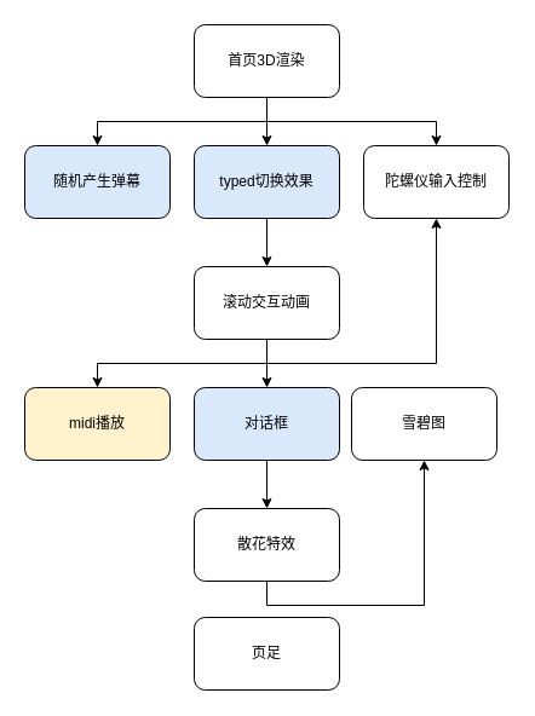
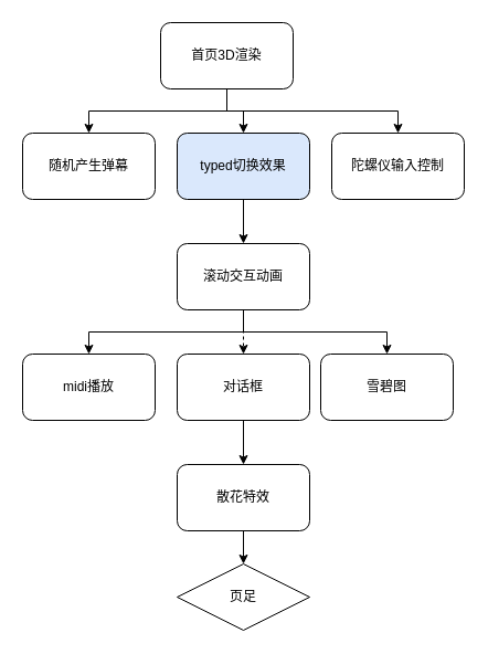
  <mxCell id="0" />
  <mxCell id="1" parent="0" />
  <mxCell id="2" style="edgeStyle=orthogonalEdgeStyle;rounded=0;orthogonalLoop=1;jettySize=auto;html=1;exitX=0.5;exitY=1;exitDx=0;exitDy=0;entryX=0.5;entryY=0;entryDx=0;entryDy=0;" edge="1" parent="1" source="5" target="6"><mxGeometry relative="1" as="geometry" /></mxCell>
  <mxCell id="3" style="edgeStyle=orthogonalEdgeStyle;rounded=0;orthogonalLoop=1;jettySize=auto;html=1;exitX=0.5;exitY=1;exitDx=0;exitDy=0;entryX=0.5;entryY=0;entryDx=0;entryDy=0;" edge="1" parent="1" source="5" target="14"><mxGeometry relative="1" as="geometry" /></mxCell>
  <mxCell id="4" style="edgeStyle=orthogonalEdgeStyle;rounded=0;orthogonalLoop=1;jettySize=auto;html=1;exitX=0.5;exitY=1;exitDx=0;exitDy=0;entryX=0.5;entryY=0;entryDx=0;entryDy=0;" edge="1" parent="1" source="5" target="7"><mxGeometry relative="1" as="geometry" /></mxCell>
- <mxCell id="5" value="首页3D渲染" style="rounded=1;whiteSpace=wrap;html=1;" vertex="1" parent="1"><mxGeometry x="160" y="20" width="120" height="60" as="geometry" /></mxCell>
- <mxCell id="6" value="随机产生弹幕" style="rounded=1;whiteSpace=wrap;html=1;fillColor=#dae8fc;" vertex="1" parent="1"><mxGeometry x="20" y="120" width="120" height="60" as="geometry" /></mxCell>
+ <mxCell id="5" value="首页3D渲染" style="rounded=1;whiteSpace=wrap;html=1;" vertex="1" parent="1"><mxGeometry x="145" y="20" width="120" height="60" as="geometry" /></mxCell>
+ <mxCell id="6" value="随机产生弹幕" style="rounded=1;whiteSpace=wrap;html=1;" vertex="1" parent="1"><mxGeometry x="20" y="120" width="120" height="60" as="geometry" /></mxCell>
  <mxCell id="7" value="陀螺仪输入控制" style="rounded=1;whiteSpace=wrap;html=1;" vertex="1" parent="1"><mxGeometry x="300" y="120" width="120" height="60" as="geometry" /></mxCell>
  <mxCell id="8" style="edgeStyle=orthogonalEdgeStyle;rounded=0;orthogonalLoop=1;jettySize=auto;html=1;exitX=0.5;exitY=1;exitDx=0;exitDy=0;entryX=0.5;entryY=0;entryDx=0;entryDy=0;" edge="1" parent="1" source="11" target="12"><mxGeometry relative="1" as="geometry" /></mxCell>
- <mxCell id="9" style="edgeStyle=orthogonalEdgeStyle;rounded=0;orthogonalLoop=1;jettySize=auto;html=1;exitX=0.5;exitY=1;exitDx=0;exitDy=0;entryX=0.5;entryY=0;entryDx=0;entryDy=0;" edge="1" parent="1" source="11" target="16"><mxGeometry relative="1" as="geometry" /></mxCell>
- <mxCell id="10" style="edgeStyle=orthogonalEdgeStyle;rounded=0;orthogonalLoop=1;jettySize=auto;html=1;exitX=0.5;exitY=1;exitDx=0;exitDy=0;" edge="1" parent="1" source="11" target="7"><mxGeometry relative="1" as="geometry" /></mxCell>
+ <mxCell id="9" style="edgeStyle=orthogonalEdgeStyle;rounded=0;orthogonalLoop=1;jettySize=auto;html=1;exitX=0.5;exitY=1;exitDx=0;exitDy=0;entryX=0.5;entryY=0;entryDx=0;entryDy=0;dashed=1;" edge="1" parent="1" source="11" target="16"><mxGeometry relative="1" as="geometry" /></mxCell>
+ <mxCell id="10" style="edgeStyle=orthogonalEdgeStyle;rounded=0;orthogonalLoop=1;jettySize=auto;html=1;exitX=0.5;exitY=1;exitDx=0;exitDy=0;" edge="1" parent="1" source="11" target="17"><mxGeometry relative="1" as="geometry" /></mxCell>
  <mxCell id="11" value="滚动交互动画" style="rounded=1;whiteSpace=wrap;html=1;" vertex="1" parent="1"><mxGeometry x="160" y="220" width="120" height="60" as="geometry" /></mxCell>
- <mxCell id="12" value="midi播放" style="rounded=1;whiteSpace=wrap;html=1;fillColor=#fff2cc;" vertex="1" parent="1"><mxGeometry x="20" y="320" width="120" height="60" as="geometry" /></mxCell>
+ <mxCell id="12" value="midi播放" style="rounded=1;whiteSpace=wrap;html=1;" vertex="1" parent="1"><mxGeometry x="20" y="320" width="120" height="60" as="geometry" /></mxCell>
  <mxCell id="13" style="edgeStyle=orthogonalEdgeStyle;rounded=0;orthogonalLoop=1;jettySize=auto;html=1;exitX=0.5;exitY=1;exitDx=0;exitDy=0;" edge="1" parent="1" source="14" target="11"><mxGeometry relative="1" as="geometry" /></mxCell>
  <mxCell id="14" value="typed切换效果" style="rounded=1;whiteSpace=wrap;html=1;fillColor=#dae8fc;" vertex="1" parent="1"><mxGeometry x="160" y="120" width="120" height="60" as="geometry" /></mxCell>
  <mxCell id="15" style="edgeStyle=orthogonalEdgeStyle;rounded=0;orthogonalLoop=1;jettySize=auto;html=1;exitX=0.5;exitY=1;exitDx=0;exitDy=0;entryX=0.5;entryY=0;entryDx=0;entryDy=0;" edge="1" parent="1" source="16" target="19"><mxGeometry relative="1" as="geometry" /></mxCell>
- <mxCell id="16" value="对话框" style="rounded=1;whiteSpace=wrap;html=1;fillColor=#dae8fc;" vertex="1" parent="1"><mxGeometry x="160" y="320" width="120" height="60" as="geometry" /></mxCell>
+ <mxCell id="16" value="对话框" style="rounded=1;whiteSpace=wrap;html=1;" vertex="1" parent="1"><mxGeometry x="160" y="320" width="120" height="60" as="geometry" /></mxCell>
  <mxCell id="17" value="雪碧图" style="rounded=1;whiteSpace=wrap;html=1;" vertex="1" parent="1"><mxGeometry x="290" y="320" width="120" height="60" as="geometry" /></mxCell>
- <mxCell id="18" style="edgeStyle=orthogonalEdgeStyle;rounded=0;orthogonalLoop=1;jettySize=auto;html=1;exitX=0.5;exitY=1;exitDx=0;exitDy=0;" edge="1" parent="1" source="19" target="17"><mxGeometry relative="1" as="geometry" /></mxCell>
+ <mxCell id="18" style="edgeStyle=orthogonalEdgeStyle;rounded=0;orthogonalLoop=1;jettySize=auto;html=1;exitX=0.5;exitY=1;exitDx=0;exitDy=0;" edge="1" parent="1" source="19" target="20"><mxGeometry relative="1" as="geometry" /></mxCell>
  <mxCell id="19" value="散花特效" style="rounded=1;whiteSpace=wrap;html=1;" vertex="1" parent="1"><mxGeometry x="160" y="420" width="120" height="60" as="geometry" /></mxCell>
- <mxCell id="20" value="页足" style="rounded=1;whiteSpace=wrap;html=1;" vertex="1" parent="1"><mxGeometry x="160" y="510" width="120" height="60" as="geometry" /></mxCell>
+ <mxCell id="20" value="页足" style="rhombus;whiteSpace=wrap;html=1;" vertex="1" parent="1"><mxGeometry x="160" y="510" width="120" height="60" as="geometry" /></mxCell>
